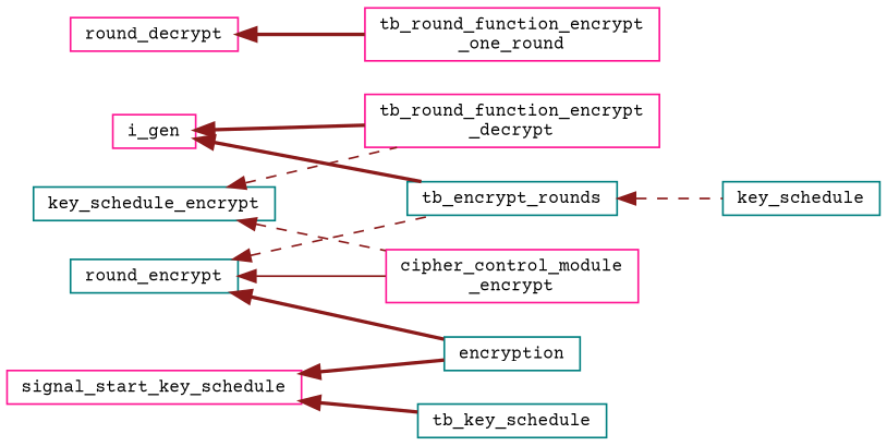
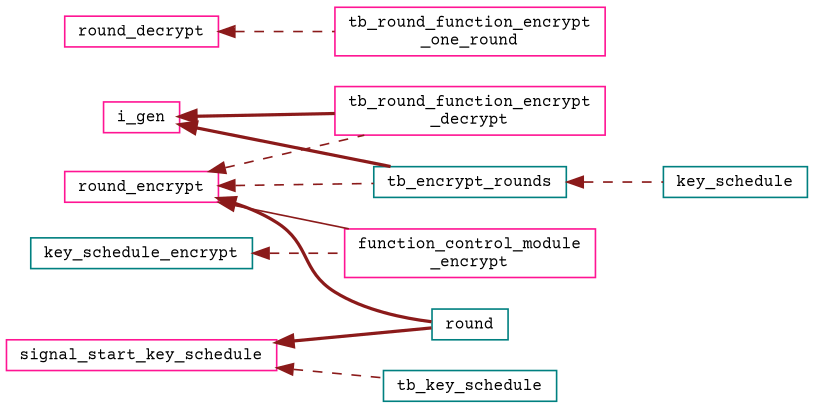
  digraph {
    fontname="Courier Prime"
    rankdir=LR
    node [color=deeppink fillcolor=white fontname="Courier Prime" fontsize=10 shape=record style=filled]
    edge [color=firebrick4 dir=back fontname="Courier Prime" fontsize=10 labelfontname=Helvetica labelfontsize=10 style=bold]
    n1 [height=0.2 label=i_gen width=0.4]
    n2 [color=teal height=0.2 label=tb_encrypt_rounds width=0.4]
    n3 [height=0.2 label="tb_round_function_encrypt\l_decrypt" width=0.4]
    n4 [color=teal height=0.2 label=key_schedule width=0.4]
    n5 [color=teal height=0.2 label=key_schedule_encrypt width=0.4]
-   n6 [height=0.2 label="cipher_control_module\l_encrypt" width=0.4]
+   n6 [height=0.2 label="function_control_module\l_encrypt" width=0.4]
    n7 [height=0.2 label=round_decrypt width=0.4]
    n8 [height=0.2 label="tb_round_function_encrypt\l_one_round" width=0.4]
-   n9 [color=teal height=0.2 label=round_encrypt width=0.4]
-   n10 [color=teal height=0.2 label=encryption width=0.4]
+   n9 [height=0.2 label=round_encrypt width=0.4]
+   n10 [color=teal height=0.2 label=round width=0.4]
    n11 [height=0.2 label=signal_start_key_schedule width=0.4]
    n12 [color=teal height=0.2 label=tb_key_schedule width=0.4]
    n1 -> n2
    n1 -> n3
    n2 -> n4 [style=dashed]
    n5 -> n6 [style=dashed]
-   n7 -> n8
+   n7 -> n8 [style=dashed]
    n9 -> n2 [style=dashed]
-   n5 -> n3 [style=dashed]
+   n9 -> n3 [style=dashed]
    n9 -> n6 [style=solid]
    n9 -> n10
    n11 -> n10
-   n11 -> n12
+   n11 -> n12 [style=dashed]
  }
